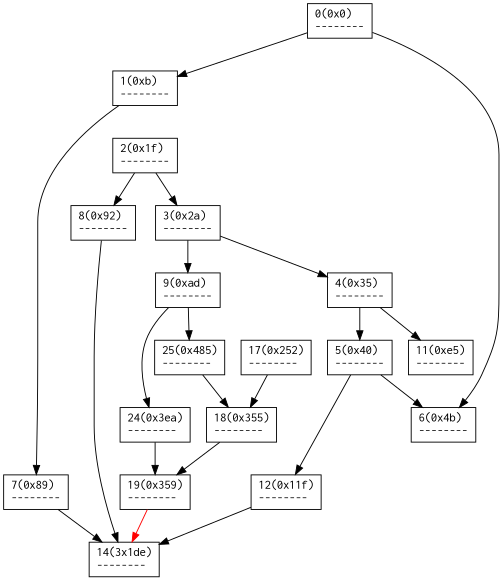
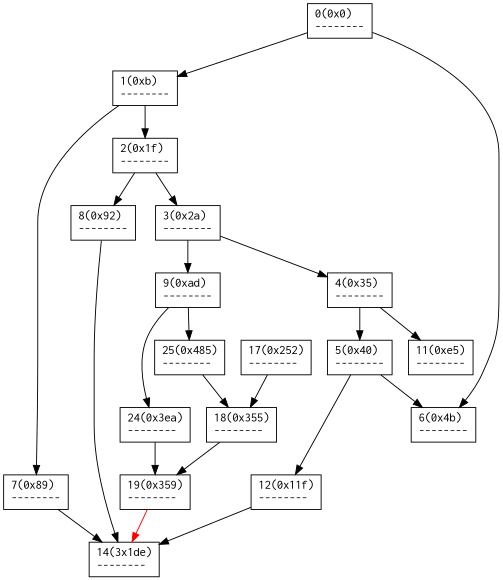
  digraph {
    node [fontname=Courier shape=rect]
    n1 [label="0(0x0)\l--------\l"]
    n2 [label="1(0xb)\l--------\l"]
    n3 [label="6(0x4b)\l--------\l"]
    n4 [label="2(0x1f)\l--------\l"]
    n5 [label="7(0x89)\l--------\l"]
    n6 [label="8(0x92)\l--------\l"]
    n7 [label="3(0x2a)\l--------\l"]
    n8 [label="14(3x1de)\l--------\l"]
    n9 [label="9(0xad)\l--------\l"]
    n10 [label="4(0x35)\l--------\l"]
    n11 [label="24(0x3ea)\l--------\l"]
    n12 [label="25(0x485)\l--------\l"]
    n13 [label="11(0xe5)\l--------\l"]
    n14 [label="5(0x40)\l--------\l"]
    n15 [label="19(0x359)\l--------\l"]
    n16 [label="18(0x355)\l--------\l"]
    n17 [label="12(0x11f)\l--------\l"]
    n18 [label="17(0x252)\l--------\l"]
    n1 -> n2
    n1 -> n3
+   n2 -> n4
    n2 -> n5
    n4 -> n6
    n4 -> n7
    n5 -> n8
    n6 -> n8
    n7 -> n9
    n7 -> n10
    n9 -> n11
    n9 -> n12
    n10 -> n13
    n10 -> n14
    n11 -> n15
    n12 -> n16
    n14 -> n3
    n14 -> n17
    n15 -> n8 [color=red]
    n16 -> n15
    n17 -> n8
    n18 -> n16
  }
